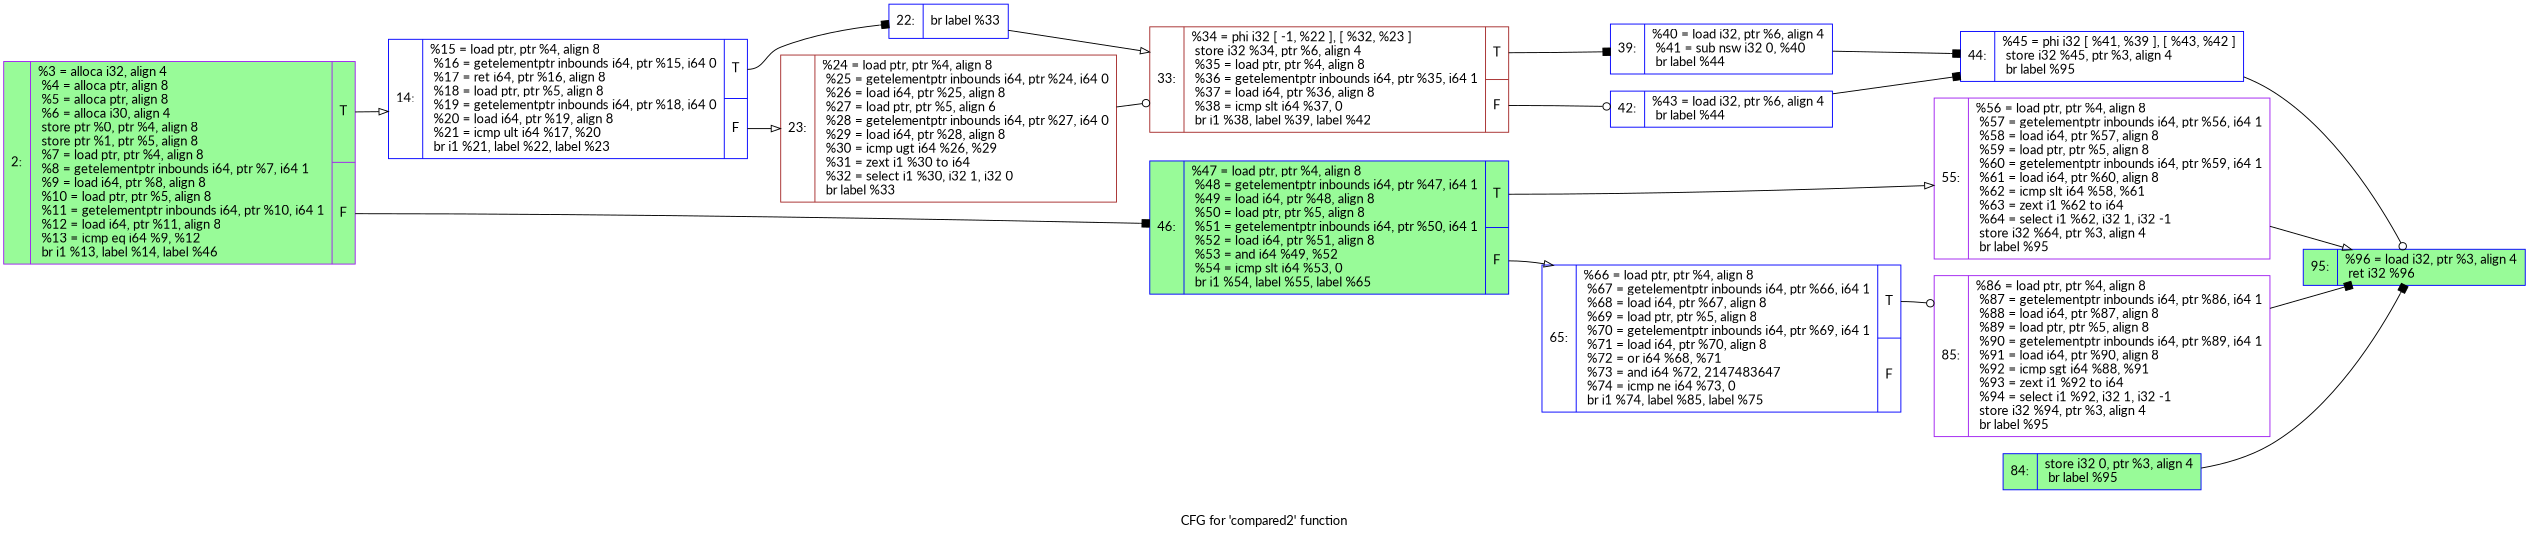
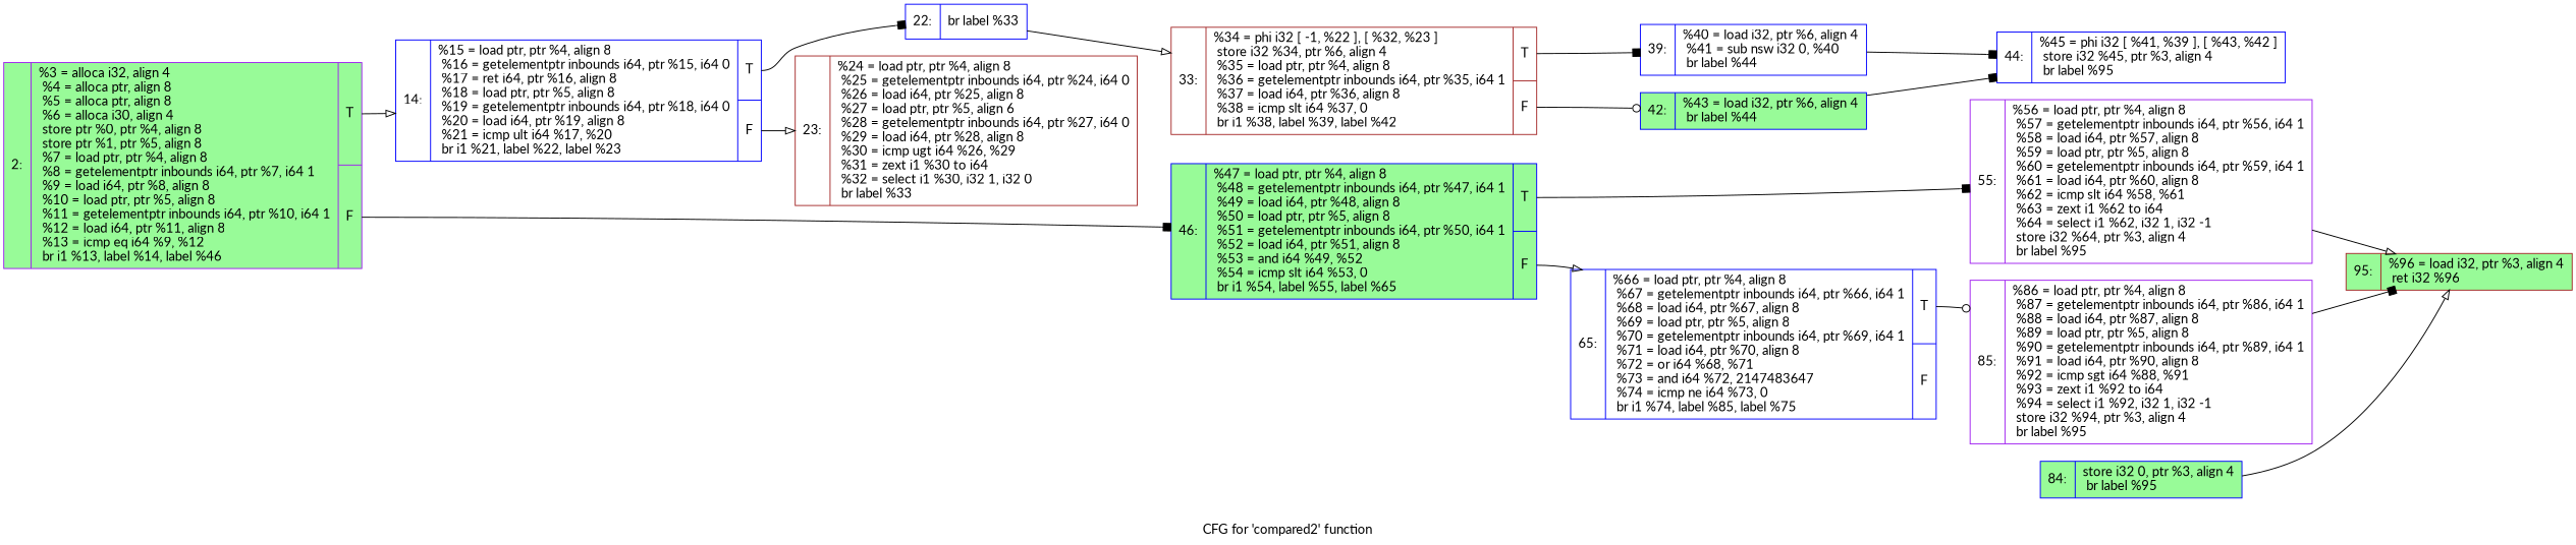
  digraph {
    fontname=Lato
    label="CFG for 'compared2' function"
    rankdir=LR
    node [color=blue fillcolor=white fontname=Lato shape=record style=filled]
    edge [arrowhead=box fontname=Lato]
    n1 [color=purple fillcolor=palegreen label="{2:\l|  %3 = alloca i32, align 4\l  %4 = alloca ptr, align 8\l  %5 = alloca ptr, align 8\l  %6 = alloca i30, align 4\l  store ptr %0, ptr %4, align 8\l  store ptr %1, ptr %5, align 8\l  %7 = load ptr, ptr %4, align 8\l  %8 = getelementptr inbounds i64, ptr %7, i64 1\l  %9 = load i64, ptr %8, align 8\l  %10 = load ptr, ptr %5, align 8\l  %11 = getelementptr inbounds i64, ptr %10, i64 1\l  %12 = load i64, ptr %11, align 8\l  %13 = icmp eq i64 %9, %12\l  br i1 %13, label %14, label %46\l|{<s0>T|<s1>F}}"]
    n2 [label="{14:\l|  %15 = load ptr, ptr %4, align 8\l  %16 = getelementptr inbounds i64, ptr %15, i64 0\l  %17 = ret i64, ptr %16, align 8\l  %18 = load ptr, ptr %5, align 8\l  %19 = getelementptr inbounds i64, ptr %18, i64 0\l  %20 = load i64, ptr %19, align 8\l  %21 = icmp ult i64 %17, %20\l  br i1 %21, label %22, label %23\l|{<s0>T|<s1>F}}"]
    n3 [fillcolor=palegreen label="{46:\l|  %47 = load ptr, ptr %4, align 8\l  %48 = getelementptr inbounds i64, ptr %47, i64 1\l  %49 = load i64, ptr %48, align 8\l  %50 = load ptr, ptr %5, align 8\l  %51 = getelementptr inbounds i64, ptr %50, i64 1\l  %52 = load i64, ptr %51, align 8\l  %53 = and i64 %49, %52\l  %54 = icmp slt i64 %53, 0\l  br i1 %54, label %55, label %65\l|{<s0>T|<s1>F}}"]
    n4 [label="{22:\l|  br label %33\l}"]
    n5 [color=brown label="{23:\l|  %24 = load ptr, ptr %4, align 8\l  %25 = getelementptr inbounds i64, ptr %24, i64 0\l  %26 = load i64, ptr %25, align 8\l  %27 = load ptr, ptr %5, align 6\l  %28 = getelementptr inbounds i64, ptr %27, i64 0\l  %29 = load i64, ptr %28, align 8\l  %30 = icmp ugt i64 %26, %29\l  %31 = zext i1 %30 to i64\l  %32 = select i1 %30, i32 1, i32 0\l  br label %33\l}"]
    n6 [color=purple label="{55:\l|  %56 = load ptr, ptr %4, align 8\l  %57 = getelementptr inbounds i64, ptr %56, i64 1\l  %58 = load i64, ptr %57, align 8\l  %59 = load ptr, ptr %5, align 8\l  %60 = getelementptr inbounds i64, ptr %59, i64 1\l  %61 = load i64, ptr %60, align 8\l  %62 = icmp slt i64 %58, %61\l  %63 = zext i1 %62 to i64\l  %64 = select i1 %62, i32 1, i32 -1\l  store i32 %64, ptr %3, align 4\l  br label %95\l}"]
    n7 [label="{65:\l|  %66 = load ptr, ptr %4, align 8\l  %67 = getelementptr inbounds i64, ptr %66, i64 1\l  %68 = load i64, ptr %67, align 8\l  %69 = load ptr, ptr %5, align 8\l  %70 = getelementptr inbounds i64, ptr %69, i64 1\l  %71 = load i64, ptr %70, align 8\l  %72 = or i64 %68, %71\l  %73 = and i64 %72, 2147483647\l  %74 = icmp ne i64 %73, 0\l  br i1 %74, label %85, label %75\l|{<s0>T|<s1>F}}"]
    n8 [color=brown label="{33:\l|  %34 = phi i32 [ -1, %22 ], [ %32, %23 ]\l  store i32 %34, ptr %6, align 4\l  %35 = load ptr, ptr %4, align 8\l  %36 = getelementptr inbounds i64, ptr %35, i64 1\l  %37 = load i64, ptr %36, align 8\l  %38 = icmp slt i64 %37, 0\l  br i1 %38, label %39, label %42\l|{<s0>T|<s1>F}}"]
-   n9 [fillcolor=palegreen label="{95:\l|  %96 = load i32, ptr %3, align 4\l  ret i32 %96\l}"]
+   n9 [color=brown fillcolor=palegreen label="{95:\l|  %96 = load i32, ptr %3, align 4\l  ret i32 %96\l}"]
    n10 [color=purple label="{85:\l|  %86 = load ptr, ptr %4, align 8\l  %87 = getelementptr inbounds i64, ptr %86, i64 1\l  %88 = load i64, ptr %87, align 8\l  %89 = load ptr, ptr %5, align 8\l  %90 = getelementptr inbounds i64, ptr %89, i64 1\l  %91 = load i64, ptr %90, align 8\l  %92 = icmp sgt i64 %88, %91\l  %93 = zext i1 %92 to i64\l  %94 = select i1 %92, i32 1, i32 -1\l  store i32 %94, ptr %3, align 4\l  br label %95\l}"]
    n11 [label="{39:\l|  %40 = load i32, ptr %6, align 4\l  %41 = sub nsw i32 0, %40\l  br label %44\l}"]
-   n12 [label="{42:\l|  %43 = load i32, ptr %6, align 4\l  br label %44\l}"]
+   n12 [fillcolor=palegreen label="{42:\l|  %43 = load i32, ptr %6, align 4\l  br label %44\l}"]
    n13 [label="{44:\l|  %45 = phi i32 [ %41, %39 ], [ %43, %42 ]\l  store i32 %45, ptr %3, align 4\l  br label %95\l}"]
    n14 [fillcolor=palegreen label="{84:\l|  store i32 0, ptr %3, align 4\l  br label %95\l}"]
    n1 -> n2 [arrowhead=onormal tailport=s0]
    n1 -> n3 [tailport=s1]
    n2 -> n4 [tailport=s0]
    n2 -> n5 [arrowhead=onormal tailport=s1]
-   n3 -> n6 [arrowhead=onormal tailport=s0]
+   n3 -> n6 [tailport=s0]
    n3 -> n7 [arrowhead=onormal tailport=s1]
    n4 -> n8 [arrowhead=onormal]
-   n5 -> n8 [arrowhead=odot]
    n6 -> n9 [arrowhead=onormal]
    n7 -> n10 [arrowhead=odot tailport=s0]
    n8 -> n11 [tailport=s0]
    n8 -> n12 [arrowhead=odot tailport=s1]
    n10 -> n9
    n11 -> n13
    n12 -> n13
-   n13 -> n9 [arrowhead=odot]
-   n14 -> n9
+   n14 -> n9 [arrowhead=onormal]
  }
